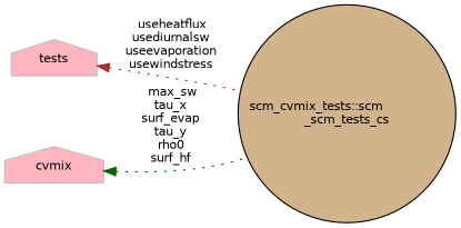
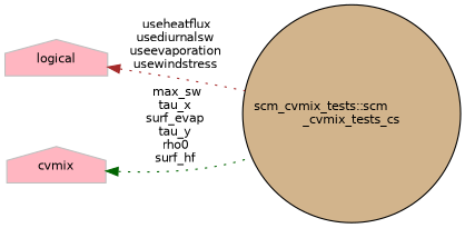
  digraph {
    rankdir=LR
    node [color=grey75 fillcolor=lightpink fontname=Helvetica fontsize=10 shape=house style=filled]
    edge [dir=back fontname=Helvetica fontsize=10 labelfontname=Helvetica labelfontsize=10 style=dotted]
-   n1 [color=black fillcolor=tan fontcolor=black height=0.2 label="scm_cvmix_tests::scm\l_scm_tests_cs" shape=circle width=0.4]
-   n2 [height=0.2 label=tests width=0.4]
+   n1 [color=black fillcolor=tan fontcolor=black height=0.2 label="scm_cvmix_tests::scm\l_cvmix_tests_cs" shape=circle width=0.4]
+   n2 [height=0.2 label=logical width=0.4]
    n3 [height=0.2 label=cvmix width=0.4]
    n2 -> n1 [color=brown label=" useheatflux\nusediurnalsw\nuseevaporation\nusewindstress"]
    n3 -> n1 [color=darkgreen label=" max_sw\ntau_x\nsurf_evap\ntau_y\nrho0\nsurf_hf"]
  }
